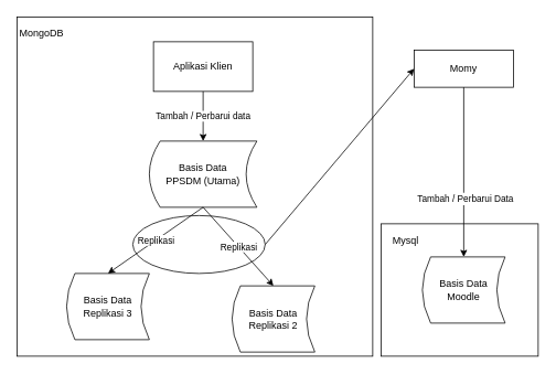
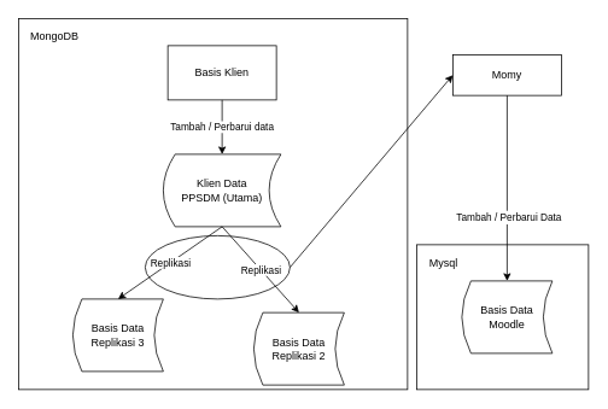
  <mxCell id="0" />
  <mxCell id="1" parent="0" />
  <mxCell id="2" value="" style="rounded=0;whiteSpace=wrap;html=1;fillColor=none;" vertex="1" parent="1"><mxGeometry x="460" y="270" width="190" height="160" as="geometry" /></mxCell>
  <mxCell id="3" value="" style="rounded=0;whiteSpace=wrap;html=1;fillColor=none;" vertex="1" parent="1"><mxGeometry x="20" y="20" width="430" height="410" as="geometry" /></mxCell>
- <mxCell id="4" value="Aplikasi Klien" style="rounded=0;whiteSpace=wrap;html=1;" vertex="1" parent="1"><mxGeometry x="185" y="50" width="120" height="60" as="geometry" /></mxCell>
- <mxCell id="5" value="Basis Data&lt;br&gt;PPSDM (Utama)" style="shape=dataStorage;whiteSpace=wrap;html=1;" vertex="1" parent="1"><mxGeometry x="180" y="170" width="130" height="80" as="geometry" /></mxCell>
+ <mxCell id="4" value="Basis Klien" style="rounded=0;whiteSpace=wrap;html=1;" vertex="1" parent="1"><mxGeometry x="185" y="50" width="120" height="60" as="geometry" /></mxCell>
+ <mxCell id="5" value="Klien Data&lt;br&gt;PPSDM (Utama)" style="shape=dataStorage;whiteSpace=wrap;html=1;" vertex="1" parent="1"><mxGeometry x="180" y="170" width="130" height="80" as="geometry" /></mxCell>
  <mxCell id="6" value="Basis Data&lt;br&gt;Replikasi 3" style="shape=dataStorage;whiteSpace=wrap;html=1;" vertex="1" parent="1"><mxGeometry x="80" y="330" width="100" height="80" as="geometry" /></mxCell>
  <mxCell id="7" value="Basis Data&lt;br&gt;Replikasi 2" style="shape=dataStorage;whiteSpace=wrap;html=1;" vertex="1" parent="1"><mxGeometry x="280" y="345" width="100" height="80" as="geometry" /></mxCell>
  <mxCell id="8" value="Tambah / Perbarui data" style="endArrow=classic;html=1;exitX=0.5;exitY=1;exitDx=0;exitDy=0;" edge="1" parent="1" source="4" target="5"><mxGeometry width="50" height="50" relative="1" as="geometry"><mxPoint x="270" y="380" as="sourcePoint" /><mxPoint x="320" y="330" as="targetPoint" /></mxGeometry></mxCell>
  <mxCell id="9" value="Replikasi" style="endArrow=classic;html=1;exitX=0.5;exitY=1;exitDx=0;exitDy=0;entryX=0.5;entryY=0;entryDx=0;entryDy=0;" edge="1" parent="1" source="5" target="6"><mxGeometry width="50" height="50" relative="1" as="geometry"><mxPoint x="-20" y="400" as="sourcePoint" /><mxPoint x="120" y="310" as="targetPoint" /></mxGeometry></mxCell>
  <mxCell id="10" value="Replikasi" style="endArrow=classic;html=1;exitX=0.5;exitY=1;exitDx=0;exitDy=0;entryX=0.5;entryY=0;entryDx=0;entryDy=0;" edge="1" parent="1" source="5" target="7"><mxGeometry width="50" height="50" relative="1" as="geometry"><mxPoint x="255" y="260" as="sourcePoint" /><mxPoint x="130" y="320" as="targetPoint" /></mxGeometry></mxCell>
- <mxCell id="11" value="MongoDB" style="text;html=1;strokeColor=none;fillColor=none;align=center;verticalAlign=middle;whiteSpace=wrap;rounded=0;" vertex="1" parent="1"><mxGeometry x="30" y="30" width="40" height="20" as="geometry" /></mxCell>
+ <mxCell id="11" value="MongoDB" style="text;html=1;strokeColor=none;fillColor=none;align=center;verticalAlign=middle;whiteSpace=wrap;rounded=0;" vertex="1" parent="1"><mxGeometry x="40" y="30" width="40" height="20" as="geometry" /></mxCell>
  <mxCell id="12" value="Momy" style="rounded=0;whiteSpace=wrap;html=1;fillColor=none;" vertex="1" parent="1"><mxGeometry x="500" y="60" width="120" height="45" as="geometry" /></mxCell>
  <mxCell id="13" value="Basis Data&lt;br&gt;Moodle" style="shape=dataStorage;whiteSpace=wrap;html=1;" vertex="1" parent="1"><mxGeometry x="510" y="310" width="100" height="80" as="geometry" /></mxCell>
  <mxCell id="14" value="Mysql" style="text;html=1;strokeColor=none;fillColor=none;align=center;verticalAlign=middle;whiteSpace=wrap;rounded=0;" vertex="1" parent="1"><mxGeometry x="470" y="280" width="40" height="20" as="geometry" /></mxCell>
  <mxCell id="15" value="" style="endArrow=classic;html=1;exitX=0.5;exitY=1;exitDx=0;exitDy=0;" edge="1" parent="1" source="12" target="13"><mxGeometry width="50" height="50" relative="1" as="geometry"><mxPoint x="540" y="360" as="sourcePoint" /><mxPoint x="680" y="220" as="targetPoint" /><Array as="points" /></mxGeometry></mxCell>
  <mxCell id="16" value="&lt;span style=&quot;font-size: 11px&quot;&gt;Tambah / Perbarui Data&lt;/span&gt;" style="text;html=1;align=center;verticalAlign=middle;resizable=0;points=[];labelBackgroundColor=#ffffff;" vertex="1" connectable="0" parent="15"><mxGeometry x="0.091" y="-22" relative="1" as="geometry"><mxPoint x="23" y="22" as="offset" /></mxGeometry></mxCell>
  <mxCell id="17" value="" style="endArrow=classic;html=1;entryX=0;entryY=0.5;entryDx=0;entryDy=0;exitX=1;exitY=0.5;exitDx=0;exitDy=0;" edge="1" parent="1" source="18" target="12"><mxGeometry width="50" height="50" relative="1" as="geometry"><mxPoint x="220" y="260" as="sourcePoint" /><mxPoint x="510" y="110" as="targetPoint" /></mxGeometry></mxCell>
  <mxCell id="18" value="" style="ellipse;whiteSpace=wrap;html=1;fillColor=none;" vertex="1" parent="1"><mxGeometry x="160" y="260" width="160" height="70" as="geometry" /></mxCell>
